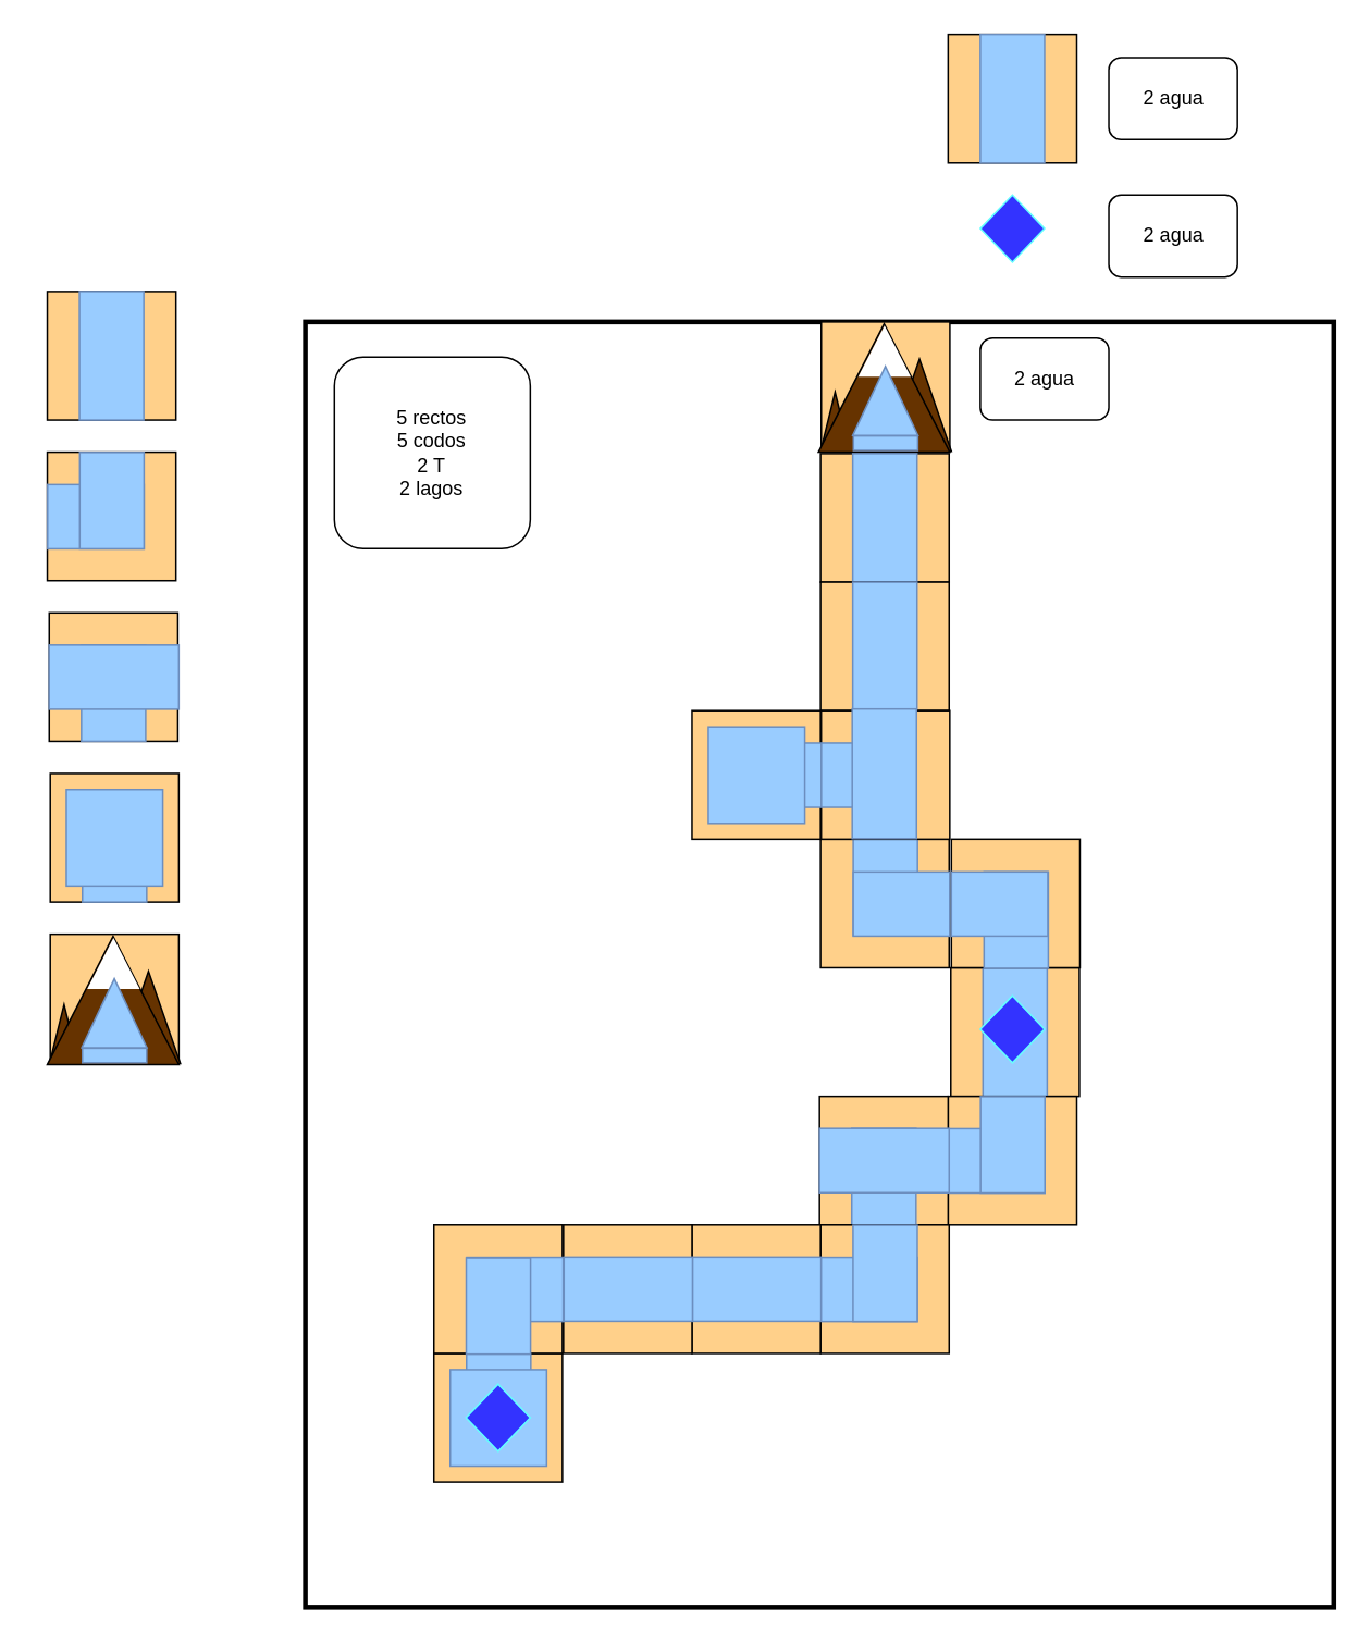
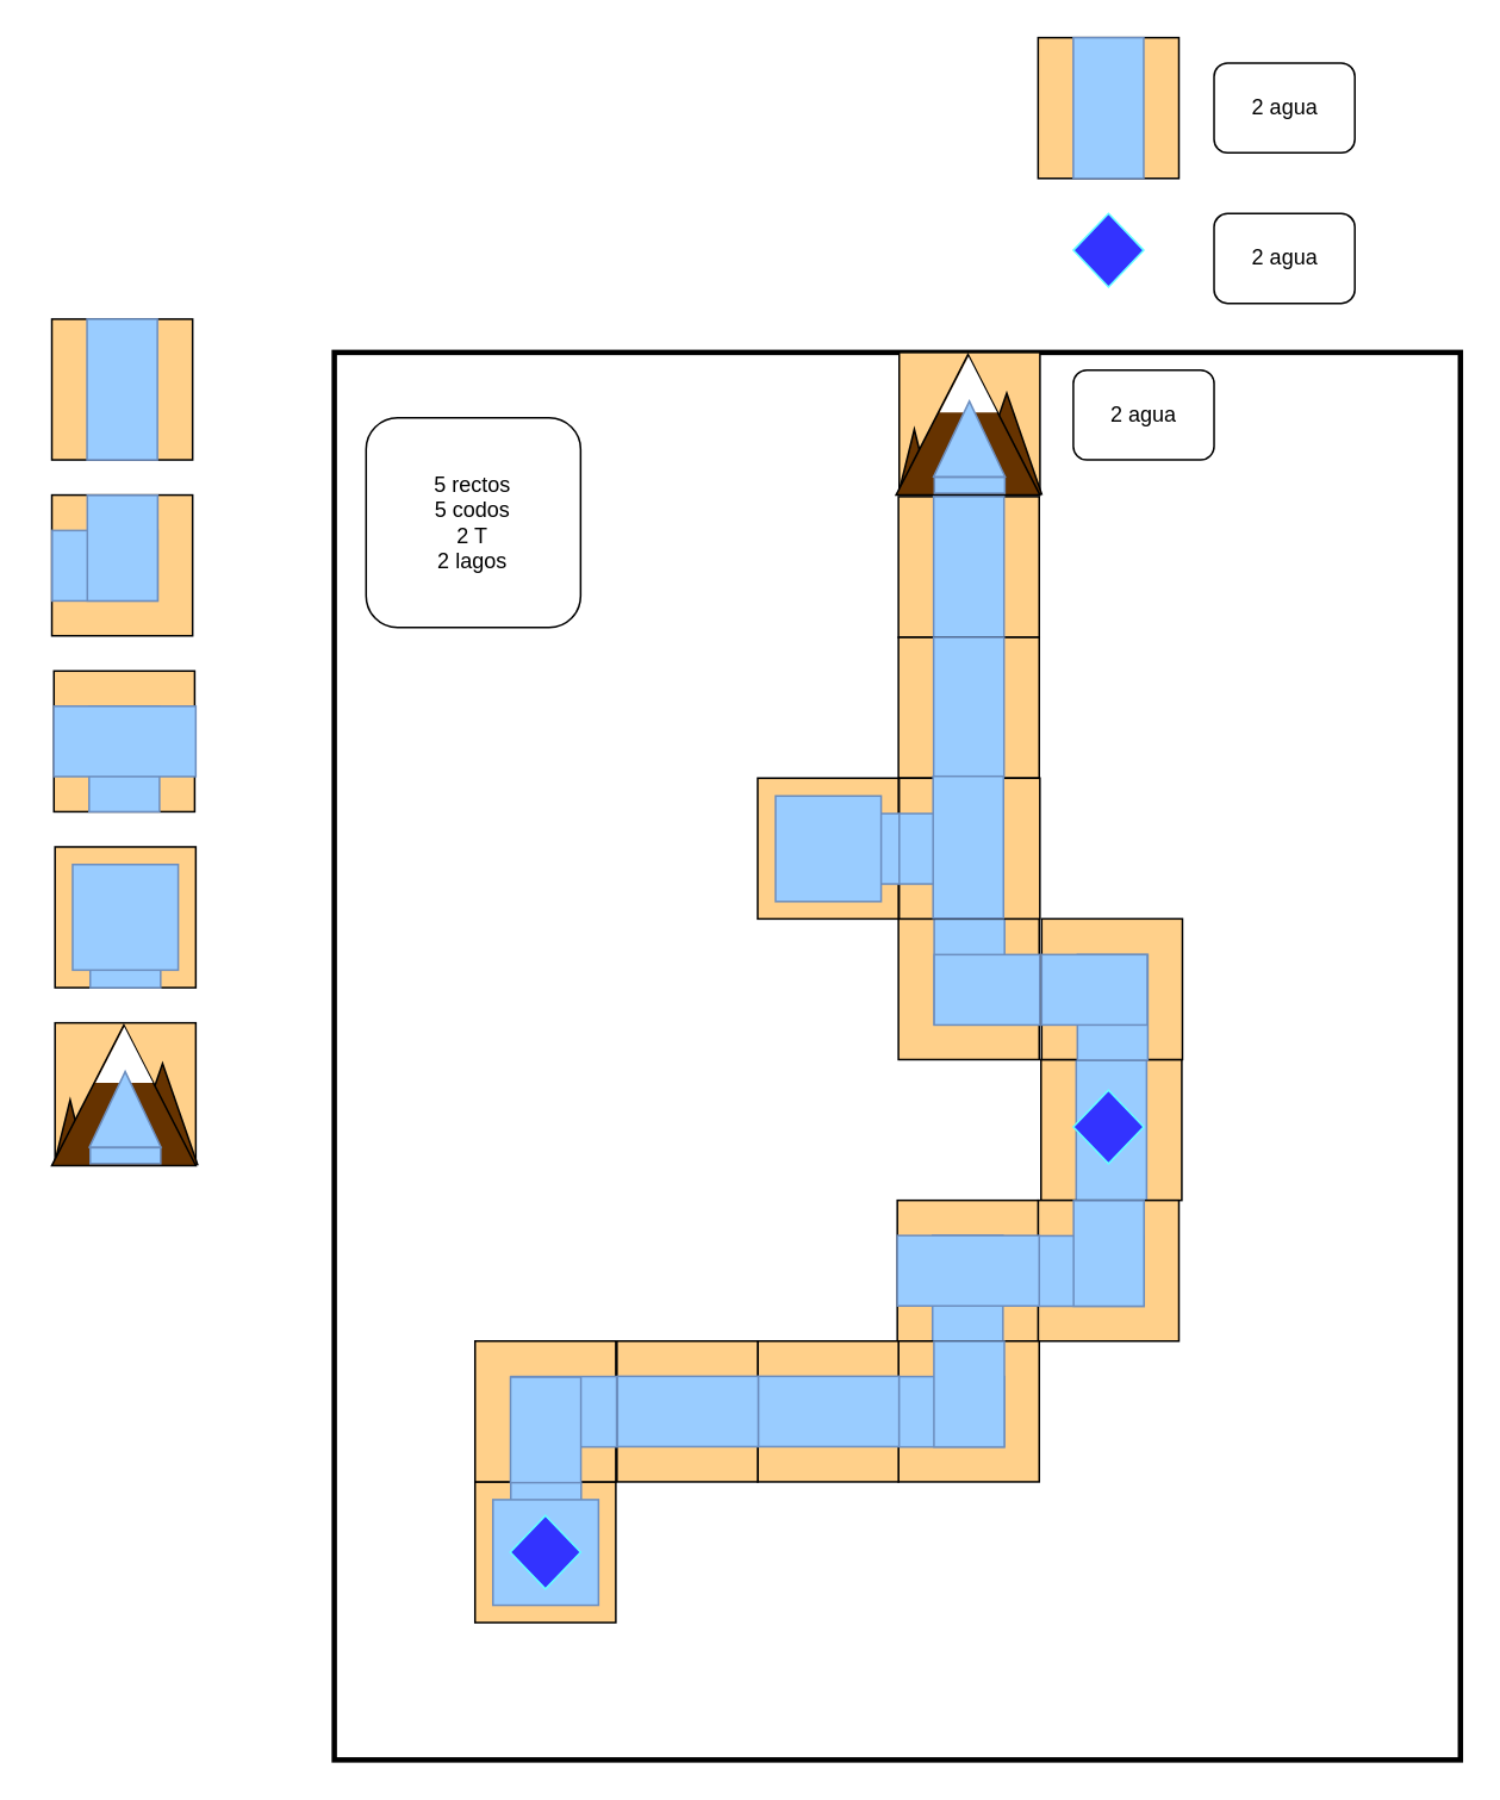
  <mxCell id="0" />
  <mxCell id="1" parent="0" />
  <mxCell id="2" value="" style="group;rotation=-180;" vertex="1" connectable="0" parent="1"><mxGeometry x="265.205" y="828.505" width="78.74" height="78.74" as="geometry" /></mxCell>
  <mxCell id="3" value="" style="rounded=0;whiteSpace=wrap;html=1;fillColor=#FFD08A;strokeColor=#000000;rotation=-180;" vertex="1" parent="2"><mxGeometry width="78.74" height="78.74" as="geometry" /></mxCell>
  <mxCell id="4" value="" style="rounded=0;whiteSpace=wrap;html=1;fillColor=#99CCFF;strokeColor=#6c8ebf;strokeWidth=1;rotation=-180;" vertex="1" parent="2"><mxGeometry x="20" width="39.37" height="59.05" as="geometry" /></mxCell>
  <mxCell id="5" value="" style="rounded=0;whiteSpace=wrap;html=1;fillColor=#99CCFF;strokeColor=#6c8ebf;strokeWidth=1;rotation=-180;" vertex="1" parent="2"><mxGeometry x="10" y="10" width="59.055" height="59.055" as="geometry" /></mxCell>
  <mxCell id="6" value="" style="group" vertex="1" connectable="0" parent="1"><mxGeometry x="581.8" y="592.3" width="78.74" height="78.74" as="geometry" /></mxCell>
  <mxCell id="7" value="" style="rounded=0;whiteSpace=wrap;html=1;fillColor=#FFD08A;strokeColor=#000000;" vertex="1" parent="6"><mxGeometry width="78.74" height="78.74" as="geometry" /></mxCell>
  <mxCell id="8" value="" style="rounded=0;whiteSpace=wrap;html=1;fillColor=#99CCFF;strokeColor=#6c8ebf;strokeWidth=1;" vertex="1" parent="6"><mxGeometry x="19.68" width="39.37" height="78.74" as="geometry" /></mxCell>
  <mxCell id="9" value="" style="rounded=0;whiteSpace=wrap;html=1;fillColor=none;strokeWidth=3;" vertex="1" parent="1"><mxGeometry x="186.48" y="196.68" width="629.92" height="787.4" as="geometry" /></mxCell>
  <mxCell id="10" value="" style="group" vertex="1" connectable="0" parent="1"><mxGeometry x="580.18" y="20.58" width="78.74" height="78.74" as="geometry" /></mxCell>
  <mxCell id="11" value="" style="rounded=0;whiteSpace=wrap;html=1;fillColor=#FFD08A;strokeColor=#000000;" parent="10" vertex="1"><mxGeometry width="78.74" height="78.74" as="geometry" /></mxCell>
  <mxCell id="12" value="" style="rounded=0;whiteSpace=wrap;html=1;fillColor=#99CCFF;strokeColor=#6c8ebf;strokeWidth=1;" parent="10" vertex="1"><mxGeometry x="19.68" width="39.37" height="78.74" as="geometry" /></mxCell>
  <mxCell id="13" value="" style="group;direction=west;rotation=-180;" vertex="1" connectable="0" parent="1"><mxGeometry x="502.05" y="513.555" width="78.745" height="78.74" as="geometry" /></mxCell>
  <mxCell id="14" value="" style="rounded=0;whiteSpace=wrap;html=1;fillColor=#FFD08A;strokeColor=#000000;rotation=-180;" parent="13" vertex="1"><mxGeometry width="78.74" height="78.74" as="geometry" /></mxCell>
  <mxCell id="15" value="" style="rounded=0;whiteSpace=wrap;html=1;fillColor=#99CCFF;strokeColor=#6c8ebf;strokeWidth=1;rotation=-180;" parent="13" vertex="1"><mxGeometry x="20" width="39.37" height="59.05" as="geometry" /></mxCell>
  <mxCell id="16" value="" style="rounded=0;whiteSpace=wrap;html=1;fillColor=#99CCFF;strokeColor=#6c8ebf;strokeWidth=1;rotation=-180;" parent="13" vertex="1"><mxGeometry x="20" y="20" width="59.06" height="39.37" as="geometry" /></mxCell>
  <mxCell id="17" value="" style="group" vertex="1" connectable="0" parent="1"><mxGeometry x="29.63" y="374.9" width="79.37" height="78.74" as="geometry" /></mxCell>
  <mxCell id="18" value="" style="rounded=0;whiteSpace=wrap;html=1;fillColor=#FFD08A;strokeColor=#000000;" vertex="1" parent="17"><mxGeometry x="0.01" width="78.74" height="78.74" as="geometry" /></mxCell>
  <mxCell id="19" value="" style="rounded=0;whiteSpace=wrap;html=1;fillColor=#99CCFF;strokeColor=#6c8ebf;strokeWidth=1;" vertex="1" parent="17"><mxGeometry x="19.695" y="19.685" width="39.37" height="59.05" as="geometry" /></mxCell>
  <mxCell id="20" value="" style="rounded=0;whiteSpace=wrap;html=1;fillColor=#99CCFF;strokeColor=#6c8ebf;strokeWidth=1;" vertex="1" parent="17"><mxGeometry y="19.69" width="79.37" height="39.37" as="geometry" /></mxCell>
  <mxCell id="21" value="" style="group" vertex="1" connectable="0" parent="1"><mxGeometry x="30.265" y="473.325" width="78.74" height="78.74" as="geometry" /></mxCell>
  <mxCell id="22" value="" style="rounded=0;whiteSpace=wrap;html=1;fillColor=#FFD08A;strokeColor=#000000;" vertex="1" parent="21"><mxGeometry width="78.74" height="78.74" as="geometry" /></mxCell>
  <mxCell id="23" value="" style="rounded=0;whiteSpace=wrap;html=1;fillColor=#99CCFF;strokeColor=#6c8ebf;strokeWidth=1;" vertex="1" parent="21"><mxGeometry x="19.685" y="19.685" width="39.37" height="59.05" as="geometry" /></mxCell>
  <mxCell id="24" value="" style="rounded=0;whiteSpace=wrap;html=1;fillColor=#99CCFF;strokeColor=#6c8ebf;strokeWidth=1;" vertex="1" parent="21"><mxGeometry x="9.845" y="9.845" width="59.055" height="59.055" as="geometry" /></mxCell>
  <mxCell id="25" value="" style="group" vertex="1" connectable="0" parent="1"><mxGeometry x="28.48" y="571.755" width="81.465" height="79.785" as="geometry" /></mxCell>
  <mxCell id="26" value="" style="rounded=0;whiteSpace=wrap;html=1;fillColor=#FFD08A;strokeColor=#000000;" vertex="1" parent="25"><mxGeometry x="1.785" width="78.74" height="78.74" as="geometry" /></mxCell>
  <mxCell id="27" value="" style="triangle;whiteSpace=wrap;html=1;rotation=-90;fillColor=#663300;" vertex="1" parent="25"><mxGeometry x="-8.04" y="52.335" width="36.54" height="18" as="geometry" /></mxCell>
  <mxCell id="28" value="" style="triangle;whiteSpace=wrap;html=1;rotation=-90;fillColor=#663300;" vertex="1" parent="25"><mxGeometry x="33.68" y="31.475" width="56.5" height="39.07" as="geometry" /></mxCell>
  <mxCell id="29" value="" style="triangle;whiteSpace=wrap;html=1;rotation=-90;fillColor=#663300;" vertex="1" parent="25"><mxGeometry x="0.99" y="0.255" width="78.54" height="80.52" as="geometry" /></mxCell>
  <mxCell id="30" value="" style="rounded=0;whiteSpace=wrap;html=1;fillColor=#99CCFF;strokeColor=#6c8ebf;strokeWidth=1;" vertex="1" parent="25"><mxGeometry x="21.48" y="69.815" width="39.37" height="8.92" as="geometry" /></mxCell>
  <mxCell id="31" value="" style="triangle;whiteSpace=wrap;html=1;rotation=-90;fillColor=#FFFFFF;strokeColor=none;" vertex="1" parent="25"><mxGeometry x="24.84" y="1.815" width="31.34" height="32.17" as="geometry" /></mxCell>
  <mxCell id="32" value="" style="triangle;whiteSpace=wrap;html=1;rotation=-90;fillColor=#99CCFF;strokeColor=#6c8ebf;rounded=0;strokeWidth=1;" vertex="1" parent="25"><mxGeometry x="19.94" y="28.425" width="42.18" height="39.93" as="geometry" /></mxCell>
  <mxCell id="33" value="" style="group" vertex="1" connectable="0" parent="1"><mxGeometry x="500.69" y="196.685" width="81.465" height="79.785" as="geometry" /></mxCell>
  <mxCell id="34" value="" style="rounded=0;whiteSpace=wrap;html=1;fillColor=#FFD08A;strokeColor=#000000;" vertex="1" parent="33"><mxGeometry x="1.785" width="78.74" height="78.74" as="geometry" /></mxCell>
  <mxCell id="35" value="" style="triangle;whiteSpace=wrap;html=1;rotation=-90;fillColor=#663300;" vertex="1" parent="33"><mxGeometry x="-8.04" y="52.335" width="36.54" height="18" as="geometry" /></mxCell>
  <mxCell id="36" value="" style="triangle;whiteSpace=wrap;html=1;rotation=-90;fillColor=#663300;" vertex="1" parent="33"><mxGeometry x="33.68" y="31.475" width="56.5" height="39.07" as="geometry" /></mxCell>
  <mxCell id="37" value="" style="triangle;whiteSpace=wrap;html=1;rotation=-90;fillColor=#663300;" vertex="1" parent="33"><mxGeometry x="0.99" y="0.255" width="78.54" height="80.52" as="geometry" /></mxCell>
  <mxCell id="38" value="" style="rounded=0;whiteSpace=wrap;html=1;fillColor=#99CCFF;strokeColor=#6c8ebf;strokeWidth=1;" vertex="1" parent="33"><mxGeometry x="21.48" y="69.815" width="39.37" height="8.92" as="geometry" /></mxCell>
  <mxCell id="39" value="" style="triangle;whiteSpace=wrap;html=1;rotation=-90;fillColor=#FFFFFF;strokeColor=none;" vertex="1" parent="33"><mxGeometry x="24.84" y="1.815" width="31.34" height="32.17" as="geometry" /></mxCell>
  <mxCell id="40" value="" style="triangle;whiteSpace=wrap;html=1;rotation=-90;fillColor=#99CCFF;strokeColor=#6c8ebf;rounded=0;strokeWidth=1;" vertex="1" parent="33"><mxGeometry x="19.94" y="28.425" width="42.18" height="39.93" as="geometry" /></mxCell>
  <mxCell id="41" value="" style="group" vertex="1" connectable="0" parent="1"><mxGeometry x="502.05" y="277.34" width="78.74" height="78.74" as="geometry" /></mxCell>
  <mxCell id="42" value="" style="rounded=0;whiteSpace=wrap;html=1;fillColor=#FFD08A;strokeColor=#000000;" vertex="1" parent="41"><mxGeometry width="78.74" height="78.74" as="geometry" /></mxCell>
  <mxCell id="43" value="" style="rounded=0;whiteSpace=wrap;html=1;fillColor=#99CCFF;strokeColor=#6c8ebf;strokeWidth=1;" vertex="1" parent="41"><mxGeometry x="19.68" width="39.37" height="78.74" as="geometry" /></mxCell>
  <mxCell id="44" value="" style="group" vertex="1" connectable="0" parent="1"><mxGeometry x="502.05" y="356.08" width="78.74" height="78.74" as="geometry" /></mxCell>
  <mxCell id="45" value="" style="rounded=0;whiteSpace=wrap;html=1;fillColor=#FFD08A;strokeColor=#000000;" vertex="1" parent="44"><mxGeometry width="78.74" height="78.74" as="geometry" /></mxCell>
  <mxCell id="46" value="" style="rounded=0;whiteSpace=wrap;html=1;fillColor=#99CCFF;strokeColor=#6c8ebf;strokeWidth=1;" vertex="1" parent="44"><mxGeometry x="19.68" width="39.37" height="78.74" as="geometry" /></mxCell>
  <mxCell id="47" value="" style="group;rotation=90;" vertex="1" connectable="0" parent="1"><mxGeometry x="501.43" y="434.82" width="79.37" height="78.74" as="geometry" /></mxCell>
  <mxCell id="48" value="" style="rounded=0;whiteSpace=wrap;html=1;fillColor=#FFD08A;strokeColor=#000000;rotation=90;" vertex="1" parent="47"><mxGeometry x="1" width="78.74" height="78.74" as="geometry" /></mxCell>
  <mxCell id="49" value="" style="rounded=0;whiteSpace=wrap;html=1;fillColor=#99CCFF;strokeColor=#6c8ebf;strokeWidth=1;rotation=90;" vertex="1" parent="47"><mxGeometry x="10" y="10" width="39.37" height="59.05" as="geometry" /></mxCell>
  <mxCell id="50" value="" style="rounded=0;whiteSpace=wrap;html=1;fillColor=#99CCFF;strokeColor=#6c8ebf;strokeWidth=1;rotation=90;" vertex="1" parent="47"><mxGeometry y="19" width="79.37" height="39.37" as="geometry" /></mxCell>
  <mxCell id="51" value="" style="group;rotation=-90;" vertex="1" connectable="0" parent="1"><mxGeometry x="423.315" y="434.815" width="78.74" height="78.74" as="geometry" /></mxCell>
  <mxCell id="52" value="" style="rounded=0;whiteSpace=wrap;html=1;fillColor=#FFD08A;strokeColor=#000000;rotation=-90;" vertex="1" parent="51"><mxGeometry width="78.74" height="78.74" as="geometry" /></mxCell>
  <mxCell id="53" value="" style="rounded=0;whiteSpace=wrap;html=1;fillColor=#99CCFF;strokeColor=#6c8ebf;strokeWidth=1;rotation=-90;" vertex="1" parent="51"><mxGeometry x="30" y="10" width="39.37" height="59.05" as="geometry" /></mxCell>
  <mxCell id="54" value="" style="rounded=0;whiteSpace=wrap;html=1;fillColor=#99CCFF;strokeColor=#6c8ebf;strokeWidth=1;rotation=-90;" vertex="1" parent="51"><mxGeometry x="10" y="10" width="59.055" height="59.055" as="geometry" /></mxCell>
  <mxCell id="55" value="" style="rhombus;whiteSpace=wrap;html=1;fillColor=#3333FF;strokeColor=#66FFFF;" vertex="1" parent="1"><mxGeometry x="599.87" width="39.37" height="41.07" as="geometry" y="119" /></mxCell>
  <mxCell id="56" value="" style="rhombus;whiteSpace=wrap;html=1;fillColor=#3333FF;strokeColor=#66FFFF;" vertex="1" parent="1"><mxGeometry x="599.87" y="609.42" width="39.37" height="41.07" as="geometry" /></mxCell>
  <mxCell id="57" value="" style="rhombus;whiteSpace=wrap;html=1;fillColor=#3333FF;strokeColor=#66FFFF;" vertex="1" parent="1"><mxGeometry x="284.9" y="847.34" width="39.37" height="41.07" as="geometry" /></mxCell>
  <mxCell id="58" value="" style="group;direction=west;rotation=0;" vertex="1" connectable="0" parent="1"><mxGeometry x="582.16" y="513.555" width="78.745" height="78.74" as="geometry" /></mxCell>
  <mxCell id="59" value="" style="rounded=0;whiteSpace=wrap;html=1;fillColor=#FFD08A;strokeColor=#000000;rotation=0;" vertex="1" parent="58"><mxGeometry width="78.74" height="78.74" as="geometry" /></mxCell>
  <mxCell id="60" value="" style="rounded=0;whiteSpace=wrap;html=1;fillColor=#99CCFF;strokeColor=#6c8ebf;strokeWidth=1;rotation=0;" vertex="1" parent="58"><mxGeometry x="20" y="20" width="39.37" height="59.05" as="geometry" /></mxCell>
  <mxCell id="61" value="" style="rounded=0;whiteSpace=wrap;html=1;fillColor=#99CCFF;strokeColor=#6c8ebf;strokeWidth=1;rotation=0;" vertex="1" parent="58"><mxGeometry y="20" width="59.06" height="39.37" as="geometry" /></mxCell>
  <mxCell id="62" value="" style="group;direction=west;rotation=90;" vertex="1" connectable="0" parent="1"><mxGeometry x="580.18" y="671.045" width="78.745" height="78.74" as="geometry" /></mxCell>
  <mxCell id="63" value="" style="rounded=0;whiteSpace=wrap;html=1;fillColor=#FFD08A;strokeColor=#000000;rotation=90;" vertex="1" parent="62"><mxGeometry width="78.74" height="78.74" as="geometry" /></mxCell>
  <mxCell id="64" value="" style="rounded=0;whiteSpace=wrap;html=1;fillColor=#99CCFF;strokeColor=#6c8ebf;strokeWidth=1;rotation=90;" vertex="1" parent="62"><mxGeometry x="10" y="10" width="39.37" height="59.05" as="geometry" /></mxCell>
  <mxCell id="65" value="" style="rounded=0;whiteSpace=wrap;html=1;fillColor=#99CCFF;strokeColor=#6c8ebf;strokeWidth=1;rotation=90;" vertex="1" parent="62"><mxGeometry x="10" y="10" width="59.06" height="39.37" as="geometry" /></mxCell>
  <mxCell id="66" value="" style="group" vertex="1" connectable="0" parent="1"><mxGeometry x="501.42" y="671.04" width="79.37" height="78.74" as="geometry" /></mxCell>
  <mxCell id="67" value="" style="rounded=0;whiteSpace=wrap;html=1;fillColor=#FFD08A;strokeColor=#000000;" vertex="1" parent="66"><mxGeometry x="0.01" width="78.74" height="78.74" as="geometry" /></mxCell>
  <mxCell id="68" value="" style="rounded=0;whiteSpace=wrap;html=1;fillColor=#99CCFF;strokeColor=#6c8ebf;strokeWidth=1;" vertex="1" parent="66"><mxGeometry x="19.695" y="19.685" width="39.37" height="59.05" as="geometry" /></mxCell>
  <mxCell id="69" value="" style="rounded=0;whiteSpace=wrap;html=1;fillColor=#99CCFF;strokeColor=#6c8ebf;strokeWidth=1;" vertex="1" parent="66"><mxGeometry y="19.69" width="79.37" height="39.37" as="geometry" /></mxCell>
  <mxCell id="70" value="" style="group;direction=west;rotation=90;" vertex="1" connectable="0" parent="1"><mxGeometry x="28.48" y="276.465" width="78.745" height="78.74" as="geometry" /></mxCell>
  <mxCell id="71" value="" style="rounded=0;whiteSpace=wrap;html=1;fillColor=#FFD08A;strokeColor=#000000;rotation=90;" vertex="1" parent="70"><mxGeometry width="78.74" height="78.74" as="geometry" /></mxCell>
  <mxCell id="72" value="" style="rounded=0;whiteSpace=wrap;html=1;fillColor=#99CCFF;strokeColor=#6c8ebf;strokeWidth=1;rotation=90;" vertex="1" parent="70"><mxGeometry x="10" y="10" width="39.37" height="59.05" as="geometry" /></mxCell>
  <mxCell id="73" value="" style="rounded=0;whiteSpace=wrap;html=1;fillColor=#99CCFF;strokeColor=#6c8ebf;strokeWidth=1;rotation=90;" vertex="1" parent="70"><mxGeometry x="10" y="10" width="59.06" height="39.37" as="geometry" /></mxCell>
  <mxCell id="74" value="" style="group;direction=west;rotation=90;" vertex="1" connectable="0" parent="1"><mxGeometry x="502.06" y="749.785" width="78.745" height="78.74" as="geometry" /></mxCell>
  <mxCell id="75" value="" style="rounded=0;whiteSpace=wrap;html=1;fillColor=#FFD08A;strokeColor=#000000;rotation=90;" vertex="1" parent="74"><mxGeometry width="78.74" height="78.74" as="geometry" /></mxCell>
  <mxCell id="76" value="" style="rounded=0;whiteSpace=wrap;html=1;fillColor=#99CCFF;strokeColor=#6c8ebf;strokeWidth=1;rotation=90;" vertex="1" parent="74"><mxGeometry x="10" y="10" width="39.37" height="59.05" as="geometry" /></mxCell>
  <mxCell id="77" value="" style="rounded=0;whiteSpace=wrap;html=1;fillColor=#99CCFF;strokeColor=#6c8ebf;strokeWidth=1;rotation=90;" vertex="1" parent="74"><mxGeometry x="10" y="10" width="59.06" height="39.37" as="geometry" /></mxCell>
  <mxCell id="78" value="" style="group;rotation=90;" vertex="1" connectable="0" parent="1"><mxGeometry x="423.32" y="749.78" width="78.74" height="78.74" as="geometry" /></mxCell>
  <mxCell id="79" value="" style="rounded=0;whiteSpace=wrap;html=1;fillColor=#FFD08A;strokeColor=#000000;rotation=90;" vertex="1" parent="78"><mxGeometry width="78.74" height="78.74" as="geometry" /></mxCell>
  <mxCell id="80" value="" style="rounded=0;whiteSpace=wrap;html=1;fillColor=#99CCFF;strokeColor=#6c8ebf;strokeWidth=1;rotation=90;" vertex="1" parent="78"><mxGeometry x="20" width="39.37" height="78.74" as="geometry" /></mxCell>
  <mxCell id="81" value="" style="group;rotation=90;" vertex="1" connectable="0" parent="1"><mxGeometry x="344.58" y="749.78" width="78.74" height="78.74" as="geometry" /></mxCell>
  <mxCell id="82" value="" style="rounded=0;whiteSpace=wrap;html=1;fillColor=#FFD08A;strokeColor=#000000;rotation=90;" vertex="1" parent="81"><mxGeometry width="78.74" height="78.74" as="geometry" /></mxCell>
  <mxCell id="83" value="" style="rounded=0;whiteSpace=wrap;html=1;fillColor=#99CCFF;strokeColor=#6c8ebf;strokeWidth=1;rotation=90;" vertex="1" parent="81"><mxGeometry x="20" width="39.37" height="78.74" as="geometry" /></mxCell>
  <mxCell id="84" value="" style="group;direction=west;rotation=-90;" vertex="1" connectable="0" parent="1"><mxGeometry x="265.21" y="749.775" width="78.745" height="78.74" as="geometry" /></mxCell>
  <mxCell id="85" value="" style="rounded=0;whiteSpace=wrap;html=1;fillColor=#FFD08A;strokeColor=#000000;rotation=-90;" vertex="1" parent="84"><mxGeometry width="78.74" height="78.74" as="geometry" /></mxCell>
  <mxCell id="86" value="" style="rounded=0;whiteSpace=wrap;html=1;fillColor=#99CCFF;strokeColor=#6c8ebf;strokeWidth=1;rotation=-90;" vertex="1" parent="84"><mxGeometry x="30" y="10" width="39.37" height="59.05" as="geometry" /></mxCell>
  <mxCell id="87" value="" style="rounded=0;whiteSpace=wrap;html=1;fillColor=#99CCFF;strokeColor=#6c8ebf;strokeWidth=1;rotation=-90;" vertex="1" parent="84"><mxGeometry x="10" y="30" width="59.06" height="39.37" as="geometry" /></mxCell>
- <mxCell id="88" value="5 rectos&lt;br&gt;5 codos&lt;br&gt;2 T&lt;br&gt;2 lagos" style="rounded=1;whiteSpace=wrap;html=1;" vertex="1" parent="1"><mxGeometry x="204.27" y="218.29" width="120" height="117.24" as="geometry" /></mxCell>
+ <mxCell id="88" value="5 rectos&lt;br&gt;5 codos&lt;br&gt;2 T&lt;br&gt;2 lagos" style="rounded=1;whiteSpace=wrap;html=1;" vertex="1" parent="1"><mxGeometry x="204.27" y="233.29" width="120" height="117.24" as="geometry" /></mxCell>
  <mxCell id="89" value="2 agua" style="rounded=1;whiteSpace=wrap;html=1;" vertex="1" parent="1"><mxGeometry x="599.87" y="206.58" width="78.73" height="50.21" as="geometry" /></mxCell>
  <mxCell id="90" value="2 agua" style="rounded=1;whiteSpace=wrap;html=1;" vertex="1" parent="1"><mxGeometry x="678.6" width="78.73" height="50.21" as="geometry" y="119" /></mxCell>
  <mxCell id="91" value="" style="group" vertex="1" connectable="0" parent="1"><mxGeometry x="28.48" y="178.05" width="78.74" height="78.74" as="geometry" /></mxCell>
  <mxCell id="92" value="" style="rounded=0;whiteSpace=wrap;html=1;fillColor=#FFD08A;strokeColor=#000000;" vertex="1" parent="91"><mxGeometry width="78.74" height="78.74" as="geometry" /></mxCell>
  <mxCell id="93" value="" style="rounded=0;whiteSpace=wrap;html=1;fillColor=#99CCFF;strokeColor=#6c8ebf;strokeWidth=1;" vertex="1" parent="91"><mxGeometry x="19.68" width="39.37" height="78.74" as="geometry" /></mxCell>
  <mxCell id="94" value="2 agua" style="rounded=1;whiteSpace=wrap;html=1;" vertex="1" parent="1"><mxGeometry x="678.6" y="34.84" width="78.73" height="50.21" as="geometry" /></mxCell>
